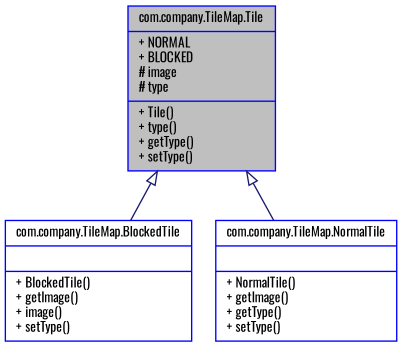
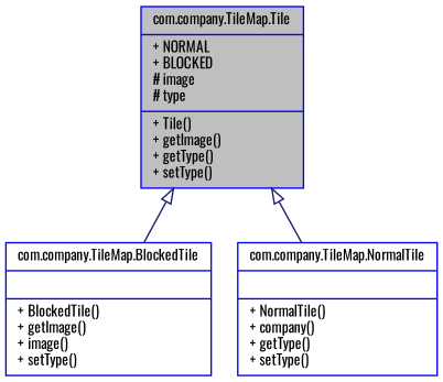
  digraph {
    fontname=Oswald
    node [color=blue fillcolor=white fontname=Oswald fontsize=10 shape=record style=filled]
    edge [arrowtail=onormal color=midnightblue dir=back fontname=Oswald fontsize=10 labelfontname=Helvetica labelfontsize=10 style=solid]
-   n1 [fillcolor=grey75 fontcolor=black height=0.2 label="{com.company.TileMap.Tile\n|+ NORMAL\l+ BLOCKED\l# image\l# type\l|+ Tile()\l+ type()\l+ getType()\l+ setType()\l}" width=0.4]
+   n1 [fillcolor=grey75 fontcolor=black height=0.2 label="{com.company.TileMap.Tile\n|+ NORMAL\l+ BLOCKED\l# image\l# type\l|+ Tile()\l+ getImage()\l+ getType()\l+ setType()\l}" width=0.4]
    n2 [height=0.2 label="{com.company.TileMap.BlockedTile\n||+ BlockedTile()\l+ getImage()\l+ image()\l+ setType()\l}" width=0.4]
-   n3 [height=0.2 label="{com.company.TileMap.NormalTile\n||+ NormalTile()\l+ getImage()\l+ getType()\l+ setType()\l}" width=0.4]
+   n3 [height=0.2 label="{com.company.TileMap.NormalTile\n||+ NormalTile()\l+ company()\l+ getType()\l+ setType()\l}" width=0.4]
    n1 -> n2
    n1 -> n3
  }
